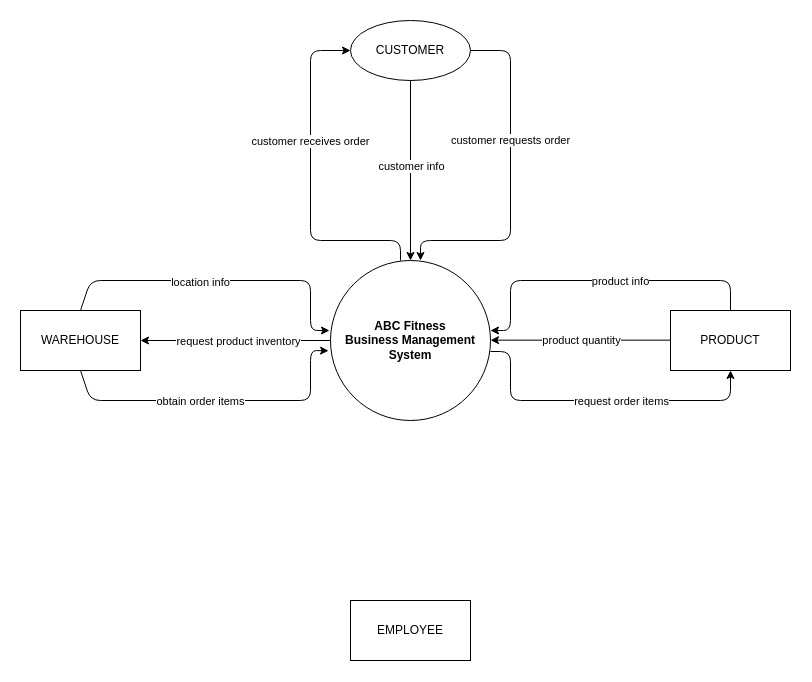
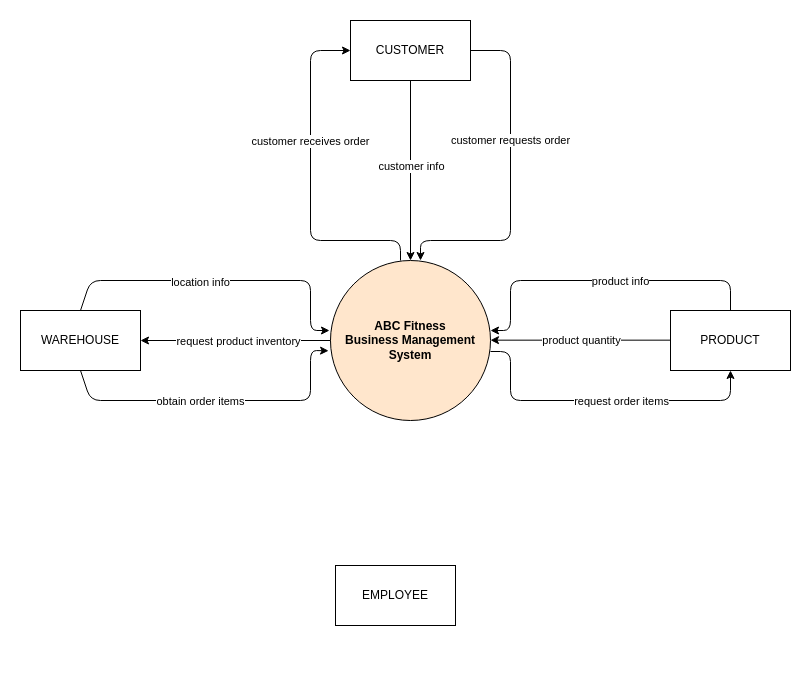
  <mxCell id="0" />
  <mxCell id="1" parent="0" />
- <mxCell id="2" value="&lt;b&gt;ABC Fitness&lt;/b&gt;&lt;br&gt;&lt;b&gt;Business&amp;nbsp;Management System&lt;/b&gt;" style="ellipse;whiteSpace=wrap;html=1;aspect=fixed;" parent="1" vertex="1"><mxGeometry x="330" y="260" width="160" height="160" as="geometry" /></mxCell>
+ <mxCell id="2" value="&lt;b&gt;ABC Fitness&lt;/b&gt;&lt;br&gt;&lt;b&gt;Business&amp;nbsp;Management System&lt;/b&gt;" style="ellipse;whiteSpace=wrap;html=1;aspect=fixed;fillColor=#ffe6cc;" parent="1" vertex="1"><mxGeometry x="330" y="260" width="160" height="160" as="geometry" /></mxCell>
  <mxCell id="3" value="WAREHOUSE" style="rounded=0;whiteSpace=wrap;html=1;" parent="1" vertex="1"><mxGeometry x="20" y="310" width="120" height="60" as="geometry" /></mxCell>
- <mxCell id="4" value="EMPLOYEE" style="rounded=0;whiteSpace=wrap;html=1;" parent="1" vertex="1"><mxGeometry x="350" y="600" width="120" height="60" as="geometry" /></mxCell>
+ <mxCell id="4" value="EMPLOYEE" style="rounded=0;whiteSpace=wrap;html=1;" parent="1" vertex="1"><mxGeometry x="335" y="565" width="120" height="60" as="geometry" /></mxCell>
  <mxCell id="5" value="PRODUCT" style="rounded=0;whiteSpace=wrap;html=1;" parent="1" vertex="1"><mxGeometry x="670" y="310" width="120" height="60" as="geometry" /></mxCell>
- <mxCell id="6" value="CUSTOMER" style="ellipse;whiteSpace=wrap;html=1;" parent="1" vertex="1"><mxGeometry x="350" y="20" width="120" height="60" as="geometry" /></mxCell>
+ <mxCell id="6" value="CUSTOMER" style="rounded=0;whiteSpace=wrap;html=1;" parent="1" vertex="1"><mxGeometry x="350" y="20" width="120" height="60" as="geometry" /></mxCell>
  <mxCell id="7" value="" style="endArrow=classic;html=1;entryX=0.5;entryY=0;entryDx=0;entryDy=0;exitX=0.5;exitY=1;exitDx=0;exitDy=0;" parent="1" source="6" target="2" edge="1"><mxGeometry width="50" height="50" relative="1" as="geometry"><mxPoint x="430" y="400" as="sourcePoint" /><mxPoint x="480" y="350" as="targetPoint" /></mxGeometry></mxCell>
  <mxCell id="8" value="customer info" style="edgeLabel;html=1;align=center;verticalAlign=middle;resizable=0;points=[];" parent="7" vertex="1" connectable="0"><mxGeometry x="-0.251" y="1" relative="1" as="geometry"><mxPoint x="-1" y="18" as="offset" /></mxGeometry></mxCell>
  <mxCell id="9" value="" style="endArrow=classic;html=1;exitX=0;exitY=0.5;exitDx=0;exitDy=0;entryX=1;entryY=0.5;entryDx=0;entryDy=0;" parent="1" source="2" target="3" edge="1"><mxGeometry width="50" height="50" relative="1" as="geometry"><mxPoint x="150" y="339.58" as="sourcePoint" /><mxPoint x="170" y="410" as="targetPoint" /></mxGeometry></mxCell>
  <mxCell id="10" value="request product inventory" style="edgeLabel;html=1;align=center;verticalAlign=middle;resizable=0;points=[];" parent="9" vertex="1" connectable="0"><mxGeometry x="-0.269" y="2" relative="1" as="geometry"><mxPoint x="-24" y="-2" as="offset" /></mxGeometry></mxCell>
  <mxCell id="11" value="" style="endArrow=classic;html=1;exitX=0.5;exitY=0;exitDx=0;exitDy=0;" parent="1" source="3" edge="1"><mxGeometry width="50" height="50" relative="1" as="geometry"><mxPoint x="90" y="240" as="sourcePoint" /><mxPoint x="329" y="330" as="targetPoint" /><Array as="points"><mxPoint x="90" y="280" /><mxPoint x="310" y="280" /><mxPoint x="310" y="330" /></Array></mxGeometry></mxCell>
  <mxCell id="12" value="location info" style="edgeLabel;html=1;align=center;verticalAlign=middle;resizable=0;points=[];" parent="11" vertex="1" connectable="0"><mxGeometry x="-0.254" y="-1" relative="1" as="geometry"><mxPoint x="21" as="offset" /></mxGeometry></mxCell>
  <mxCell id="13" value="" style="endArrow=classic;html=1;exitX=0;exitY=0.5;exitDx=0;exitDy=0;entryX=1;entryY=0.5;entryDx=0;entryDy=0;" parent="1" edge="1"><mxGeometry width="50" height="50" relative="1" as="geometry"><mxPoint x="670" y="339.66" as="sourcePoint" /><mxPoint x="490" y="339.66" as="targetPoint" /></mxGeometry></mxCell>
  <mxCell id="14" value="product quantity" style="edgeLabel;html=1;align=center;verticalAlign=middle;resizable=0;points=[];" parent="13" vertex="1" connectable="0"><mxGeometry x="-0.269" y="2" relative="1" as="geometry"><mxPoint x="-24" y="-2" as="offset" /></mxGeometry></mxCell>
  <mxCell id="15" value="" style="endArrow=classic;html=1;exitX=0.5;exitY=0;exitDx=0;exitDy=0;" parent="1" source="5" edge="1"><mxGeometry width="50" height="50" relative="1" as="geometry"><mxPoint x="680" y="349.66" as="sourcePoint" /><mxPoint x="490" y="330" as="targetPoint" /><Array as="points"><mxPoint x="730" y="280" /><mxPoint x="510" y="280" /><mxPoint x="510" y="330" /></Array></mxGeometry></mxCell>
  <mxCell id="16" value="product info" style="edgeLabel;html=1;align=center;verticalAlign=middle;resizable=0;points=[];" parent="15" vertex="1" connectable="0"><mxGeometry x="-0.269" y="2" relative="1" as="geometry"><mxPoint x="-24" y="-2" as="offset" /></mxGeometry></mxCell>
  <mxCell id="17" value="" style="endArrow=classic;html=1;exitX=1;exitY=0.5;exitDx=0;exitDy=0;" parent="1" source="6" edge="1"><mxGeometry width="50" height="50" relative="1" as="geometry"><mxPoint x="450" y="250" as="sourcePoint" /><mxPoint x="420" y="260" as="targetPoint" /><Array as="points"><mxPoint x="510" y="50" /><mxPoint x="510" y="240" /><mxPoint x="420" y="240" /></Array></mxGeometry></mxCell>
  <mxCell id="18" value="customer requests order" style="edgeLabel;html=1;align=center;verticalAlign=middle;resizable=0;points=[];" parent="17" vertex="1" connectable="0"><mxGeometry x="-0.28" y="-1" relative="1" as="geometry"><mxPoint y="7" as="offset" /></mxGeometry></mxCell>
  <mxCell id="19" value="" style="endArrow=classic;html=1;entryX=0.5;entryY=1;entryDx=0;entryDy=0;" parent="1" target="5" edge="1"><mxGeometry width="50" height="50" relative="1" as="geometry"><mxPoint x="490" y="351" as="sourcePoint" /><mxPoint x="480" y="210" as="targetPoint" /><Array as="points"><mxPoint x="510" y="351" /><mxPoint x="510" y="400" /><mxPoint x="730" y="400" /></Array></mxGeometry></mxCell>
  <mxCell id="20" value="request order items" style="edgeLabel;html=1;align=center;verticalAlign=middle;resizable=0;points=[];" parent="19" vertex="1" connectable="0"><mxGeometry x="0.003" relative="1" as="geometry"><mxPoint x="19" as="offset" /></mxGeometry></mxCell>
  <mxCell id="21" value="" style="endArrow=classic;html=1;entryX=-0.012;entryY=0.564;entryDx=0;entryDy=0;entryPerimeter=0;exitX=0.5;exitY=1;exitDx=0;exitDy=0;" parent="1" source="3" target="2" edge="1"><mxGeometry width="50" height="50" relative="1" as="geometry"><mxPoint x="200" y="430" as="sourcePoint" /><mxPoint x="250" y="380" as="targetPoint" /><Array as="points"><mxPoint x="90" y="400" /><mxPoint x="310" y="400" /><mxPoint x="310" y="350" /></Array></mxGeometry></mxCell>
  <mxCell id="22" value="obtain order items" style="edgeLabel;html=1;align=center;verticalAlign=middle;resizable=0;points=[];" parent="21" vertex="1" connectable="0"><mxGeometry x="-0.381" relative="1" as="geometry"><mxPoint x="42" as="offset" /></mxGeometry></mxCell>
  <mxCell id="23" value="" style="endArrow=classic;html=1;entryX=0;entryY=0.5;entryDx=0;entryDy=0;" parent="1" target="6" edge="1"><mxGeometry width="50" height="50" relative="1" as="geometry"><mxPoint x="400" y="260" as="sourcePoint" /><mxPoint x="380" y="150" as="targetPoint" /><Array as="points"><mxPoint x="400" y="240" /><mxPoint x="310" y="240" /><mxPoint x="310" y="50" /></Array></mxGeometry></mxCell>
  <mxCell id="24" value="customer receives order" style="edgeLabel;html=1;align=center;verticalAlign=middle;resizable=0;points=[];" parent="23" vertex="1" connectable="0"><mxGeometry x="0.272" y="1" relative="1" as="geometry"><mxPoint y="6" as="offset" /></mxGeometry></mxCell>
